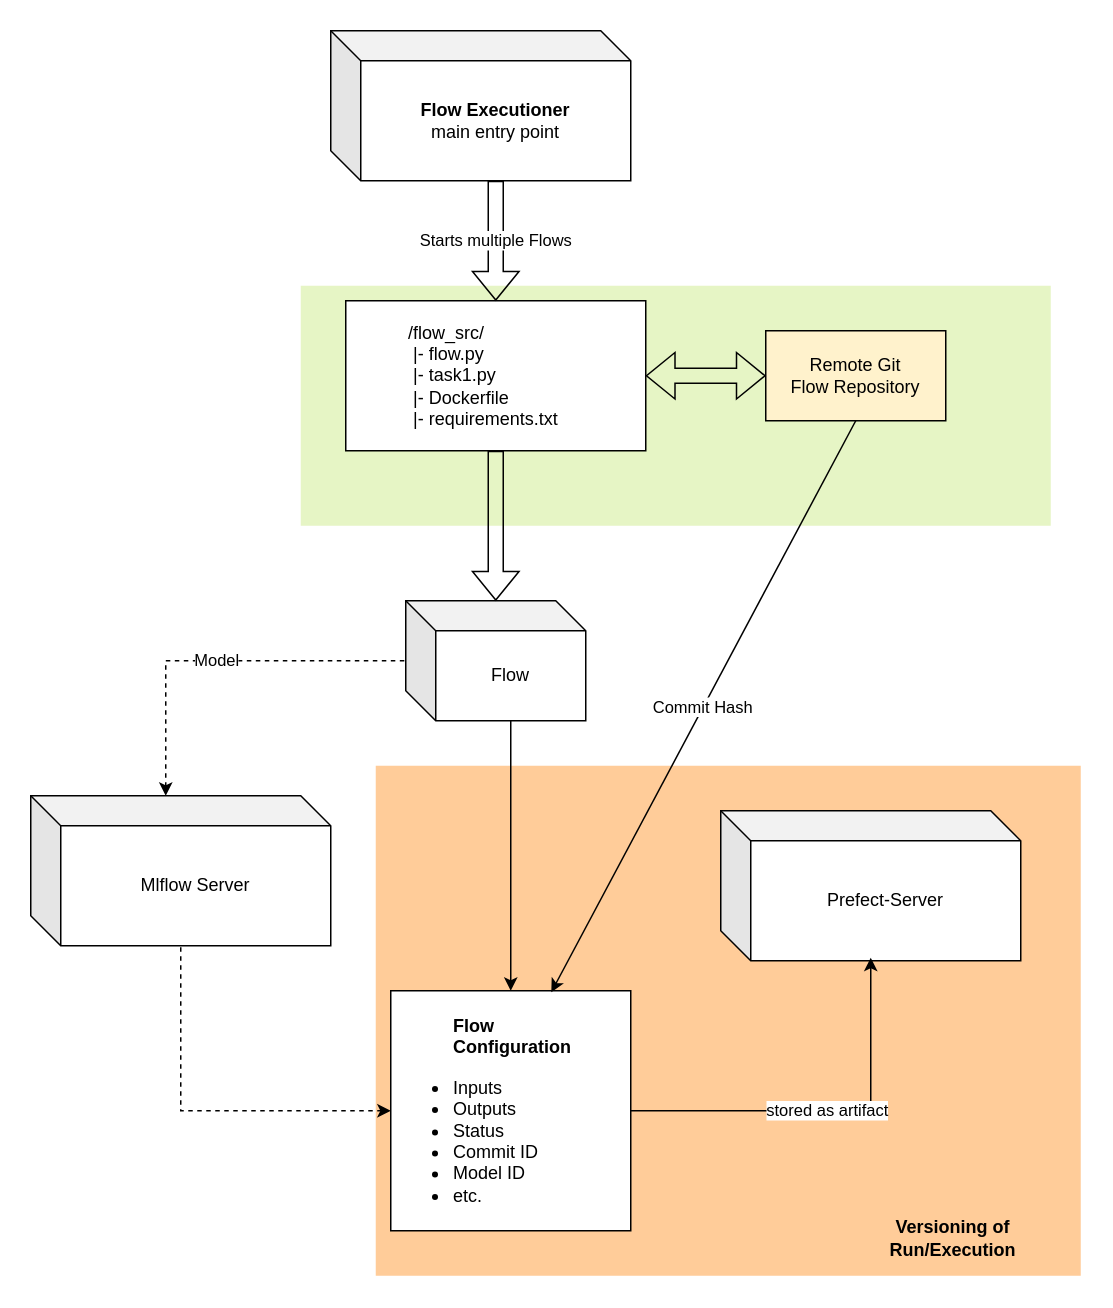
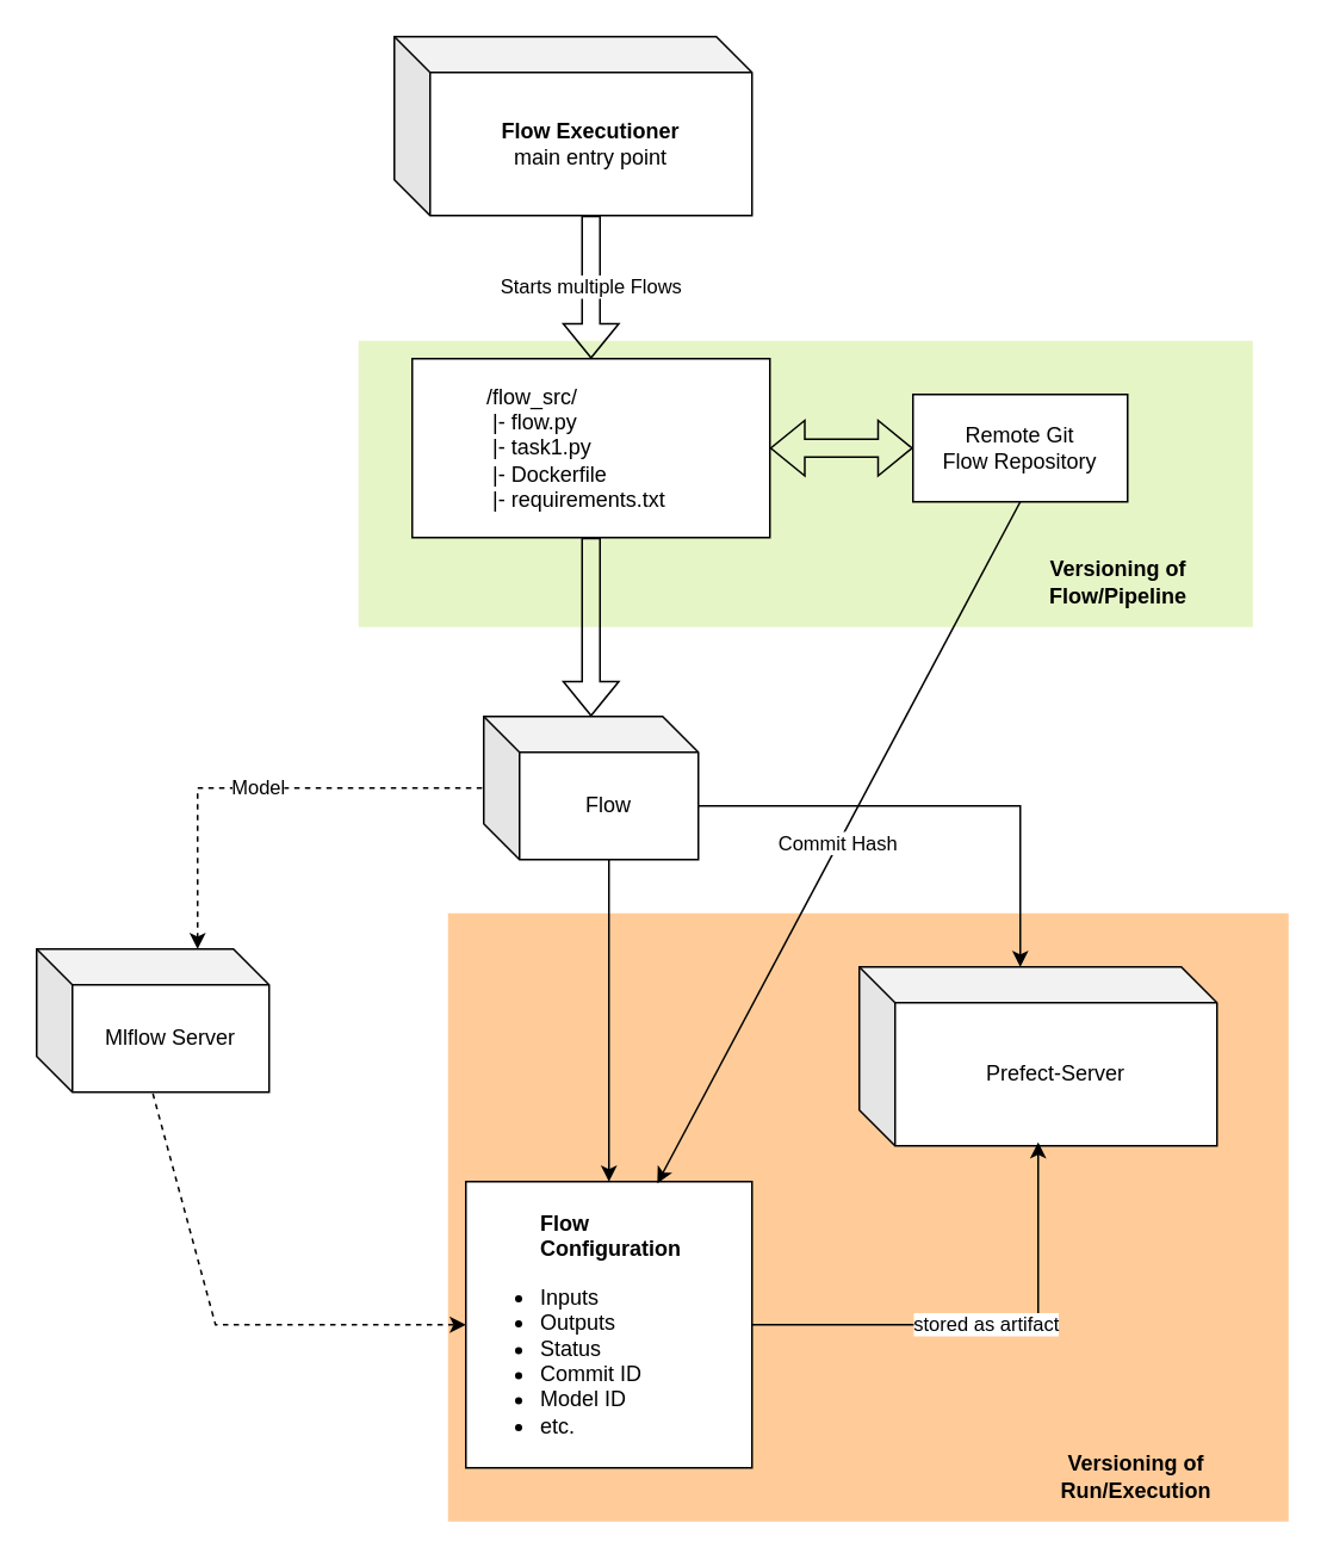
  <mxCell id="0" />
  <mxCell id="1" parent="0" />
  <mxCell id="2" value="" style="rounded=0;whiteSpace=wrap;html=1;fillColor=#cdeb8b;strokeColor=none;opacity=50;" vertex="1" parent="1"><mxGeometry x="200" y="190" width="500" height="160" as="geometry" /></mxCell>
  <mxCell id="3" value="" style="rounded=0;whiteSpace=wrap;html=1;fillColor=#ffcc99;strokeColor=none;" vertex="1" parent="1"><mxGeometry x="250" y="510" width="470" height="340" as="geometry" /></mxCell>
  <mxCell id="4" value="Flow" style="shape=cube;whiteSpace=wrap;html=1;boundedLbl=1;backgroundOutline=1;darkOpacity=0.05;darkOpacity2=0.1;" vertex="1" parent="1"><mxGeometry x="270" y="400" width="120" height="80" as="geometry" /></mxCell>
  <mxCell id="5" value="&lt;blockquote&gt;&lt;div align=&quot;left&quot;&gt;/flow_src/&lt;/div&gt;&lt;div align=&quot;left&quot;&gt;&amp;nbsp;|- flow.py&lt;/div&gt;&lt;div align=&quot;left&quot;&gt;&amp;nbsp;|- task1.py&lt;/div&gt;&lt;div align=&quot;left&quot;&gt;&amp;nbsp;|- Dockerfile&lt;/div&gt;&lt;div align=&quot;left&quot;&gt;&amp;nbsp;|- requirements.txt&lt;/div&gt;&lt;/blockquote&gt;" style="rounded=0;whiteSpace=wrap;html=1;align=left;" vertex="1" parent="1"><mxGeometry x="230" y="200" width="200" height="100" as="geometry" /></mxCell>
  <mxCell id="6" value="" style="shape=flexArrow;endArrow=classic;html=1;rounded=0;exitX=0.5;exitY=1;exitDx=0;exitDy=0;exitPerimeter=0;" edge="1" parent="1" source="5" target="4"><mxGeometry width="50" height="50" relative="1" as="geometry"><mxPoint x="299.66" y="310" as="sourcePoint" /><mxPoint x="299.66" y="380.34" as="targetPoint" /></mxGeometry></mxCell>
  <mxCell id="7" value="" style="shape=flexArrow;endArrow=classic;html=1;rounded=0;exitX=1;exitY=0.5;exitDx=0;exitDy=0;entryX=0;entryY=0.5;entryDx=0;entryDy=0;startArrow=block;" edge="1" parent="1" source="5" target="8"><mxGeometry width="50" height="50" relative="1" as="geometry"><mxPoint x="410" y="250" as="sourcePoint" /><mxPoint x="490" y="250" as="targetPoint" /></mxGeometry></mxCell>
- <mxCell id="8" value="&lt;div&gt;Remote Git&lt;/div&gt;&lt;div&gt;Flow Repository&lt;/div&gt;" style="rounded=0;whiteSpace=wrap;html=1;fillColor=#fff2cc;" vertex="1" parent="1"><mxGeometry x="510" y="220" width="120" height="60" as="geometry" /></mxCell>
+ <mxCell id="8" value="&lt;div&gt;Remote Git&lt;/div&gt;&lt;div&gt;Flow Repository&lt;/div&gt;" style="rounded=0;whiteSpace=wrap;html=1;" vertex="1" parent="1"><mxGeometry x="510" y="220" width="120" height="60" as="geometry" /></mxCell>
  <mxCell id="9" value="Prefect-Server" style="shape=cube;whiteSpace=wrap;html=1;boundedLbl=1;backgroundOutline=1;darkOpacity=0.05;darkOpacity2=0.1;" vertex="1" parent="1"><mxGeometry x="480" y="540" width="200" height="100" as="geometry" /></mxCell>
- <mxCell id="10" value="Mlflow Server" style="shape=cube;whiteSpace=wrap;html=1;boundedLbl=1;backgroundOutline=1;darkOpacity=0.05;darkOpacity2=0.1;" vertex="1" parent="1"><mxGeometry x="20" y="530" width="200" height="100" as="geometry" /></mxCell>
+ <mxCell id="10" value="Mlflow Server" style="shape=cube;whiteSpace=wrap;html=1;boundedLbl=1;backgroundOutline=1;darkOpacity=0.05;darkOpacity2=0.1;" vertex="1" parent="1"><mxGeometry x="20" y="530" width="130" height="80" as="geometry" /></mxCell>
  <mxCell id="11" value="&lt;div&gt;&lt;b&gt;Flow Executioner&lt;/b&gt;&lt;/div&gt;&lt;div&gt;main entry point&lt;/div&gt;" style="shape=cube;whiteSpace=wrap;html=1;boundedLbl=1;backgroundOutline=1;darkOpacity=0.05;darkOpacity2=0.1;" vertex="1" parent="1"><mxGeometry x="220" y="20" width="200" height="100" as="geometry" /></mxCell>
  <mxCell id="12" value="Starts multiple Flows" style="endArrow=classic;html=1;rounded=0;exitX=0;exitY=0;exitDx=110;exitDy=100;exitPerimeter=0;shape=flexArrow;" edge="1" parent="1" source="11" target="5"><mxGeometry width="50" height="50" relative="1" as="geometry"><mxPoint x="120" y="270" as="sourcePoint" /><mxPoint x="230" y="220" as="targetPoint" /><Array as="points" /></mxGeometry></mxCell>
  <mxCell id="13" value="&lt;blockquote&gt;&lt;div align=&quot;left&quot;&gt;&lt;b&gt;Flow Configuration&lt;/b&gt;&lt;/div&gt;&lt;/blockquote&gt;&lt;div align=&quot;left&quot;&gt;&lt;ul&gt;&lt;li&gt;Inputs&lt;/li&gt;&lt;li&gt;Outputs&lt;/li&gt;&lt;li&gt;Status&lt;/li&gt;&lt;li&gt;Commit ID&lt;/li&gt;&lt;li&gt;Model ID&lt;/li&gt;&lt;li&gt;etc.&lt;/li&gt;&lt;/ul&gt;&lt;/div&gt;" style="rounded=0;whiteSpace=wrap;html=1;align=left;" vertex="1" parent="1"><mxGeometry x="260" y="660" width="160" height="160" as="geometry" /></mxCell>
  <mxCell id="14" value="Commit Hash" style="endArrow=classic;html=1;rounded=0;exitX=0.5;exitY=1;exitDx=0;exitDy=0;entryX=0.669;entryY=0.006;entryDx=0;entryDy=0;entryPerimeter=0;" edge="1" parent="1" source="8" target="13"><mxGeometry width="50" height="50" relative="1" as="geometry"><mxPoint x="120" y="470" as="sourcePoint" /><mxPoint x="170" y="420" as="targetPoint" /></mxGeometry></mxCell>
  <mxCell id="15" value="" style="endArrow=classic;html=1;rounded=0;exitX=0;exitY=0;exitDx=70;exitDy=80;exitPerimeter=0;entryX=0.5;entryY=0;entryDx=0;entryDy=0;" edge="1" parent="1" source="4" target="13"><mxGeometry width="50" height="50" relative="1" as="geometry"><mxPoint x="120" y="390" as="sourcePoint" /><mxPoint x="170" y="340" as="targetPoint" /></mxGeometry></mxCell>
  <mxCell id="16" value="stored as artifact" style="endArrow=classic;html=1;rounded=0;exitX=1;exitY=0.5;exitDx=0;exitDy=0;entryX=0.5;entryY=0.98;entryDx=0;entryDy=0;entryPerimeter=0;" edge="1" parent="1" source="13" target="9"><mxGeometry width="50" height="50" relative="1" as="geometry"><mxPoint x="120" y="310" as="sourcePoint" /><mxPoint x="170" y="260" as="targetPoint" /><Array as="points"><mxPoint x="580" y="740" /></Array></mxGeometry></mxCell>
  <mxCell id="17" value="Model" style="endArrow=classic;html=1;rounded=0;entryX=0;entryY=0;entryDx=90;entryDy=0;entryPerimeter=0;exitX=-0.008;exitY=0.5;exitDx=0;exitDy=0;exitPerimeter=0;dashed=1;" edge="1" parent="1" source="4" target="10"><mxGeometry width="50" height="50" relative="1" as="geometry"><mxPoint x="420" y="420" as="sourcePoint" /><mxPoint x="470" y="370" as="targetPoint" /><Array as="points"><mxPoint x="110" y="440" /></Array></mxGeometry></mxCell>
  <mxCell id="18" value="" style="endArrow=classic;html=1;rounded=0;exitX=0.5;exitY=1.01;exitDx=0;exitDy=0;exitPerimeter=0;entryX=0;entryY=0.5;entryDx=0;entryDy=0;dashed=1;" edge="1" parent="1" source="10" target="13"><mxGeometry width="50" height="50" relative="1" as="geometry"><mxPoint x="640" y="120" as="sourcePoint" /><mxPoint x="280" y="620" as="targetPoint" /><Array as="points"><mxPoint x="120" y="740" /></Array></mxGeometry></mxCell>
+ <mxCell id="19" value="" style="endArrow=classic;html=1;rounded=0;entryX=0;entryY=0;entryDx=90;entryDy=0;entryPerimeter=0;exitX=0;exitY=0;exitDx=120;exitDy=50;exitPerimeter=0;" edge="1" parent="1" source="4" target="9"><mxGeometry width="50" height="50" relative="1" as="geometry"><mxPoint x="360" y="450" as="sourcePoint" /><mxPoint x="410" y="400" as="targetPoint" /><Array as="points"><mxPoint x="570" y="450" /></Array></mxGeometry></mxCell>
+ <mxCell id="20" value="&lt;b&gt;Versioning of Flow/Pipeline&lt;/b&gt;" style="text;html=1;align=center;verticalAlign=middle;whiteSpace=wrap;rounded=0;" vertex="1" parent="1"><mxGeometry x="560" y="310" width="130" height="30" as="geometry" /></mxCell>
  <mxCell id="21" value="Versioning of Run/Execution" style="text;html=1;align=center;verticalAlign=middle;whiteSpace=wrap;rounded=0;fontStyle=1" vertex="1" parent="1"><mxGeometry x="570" y="810" width="130" height="30" as="geometry" /></mxCell>
